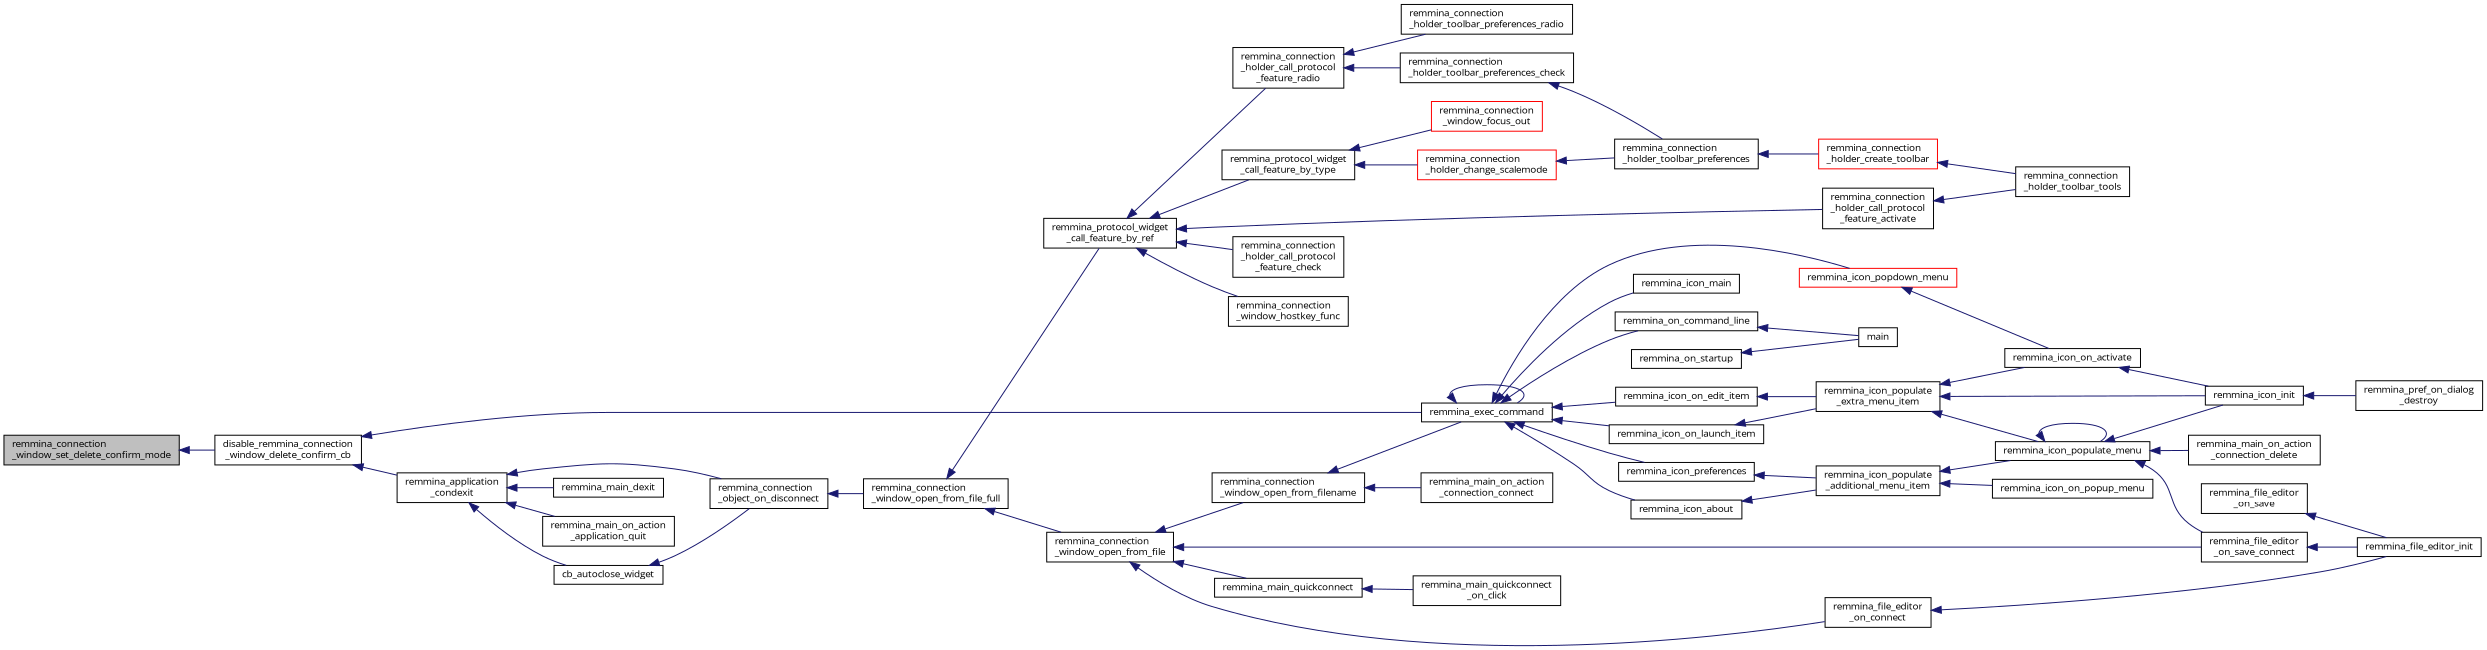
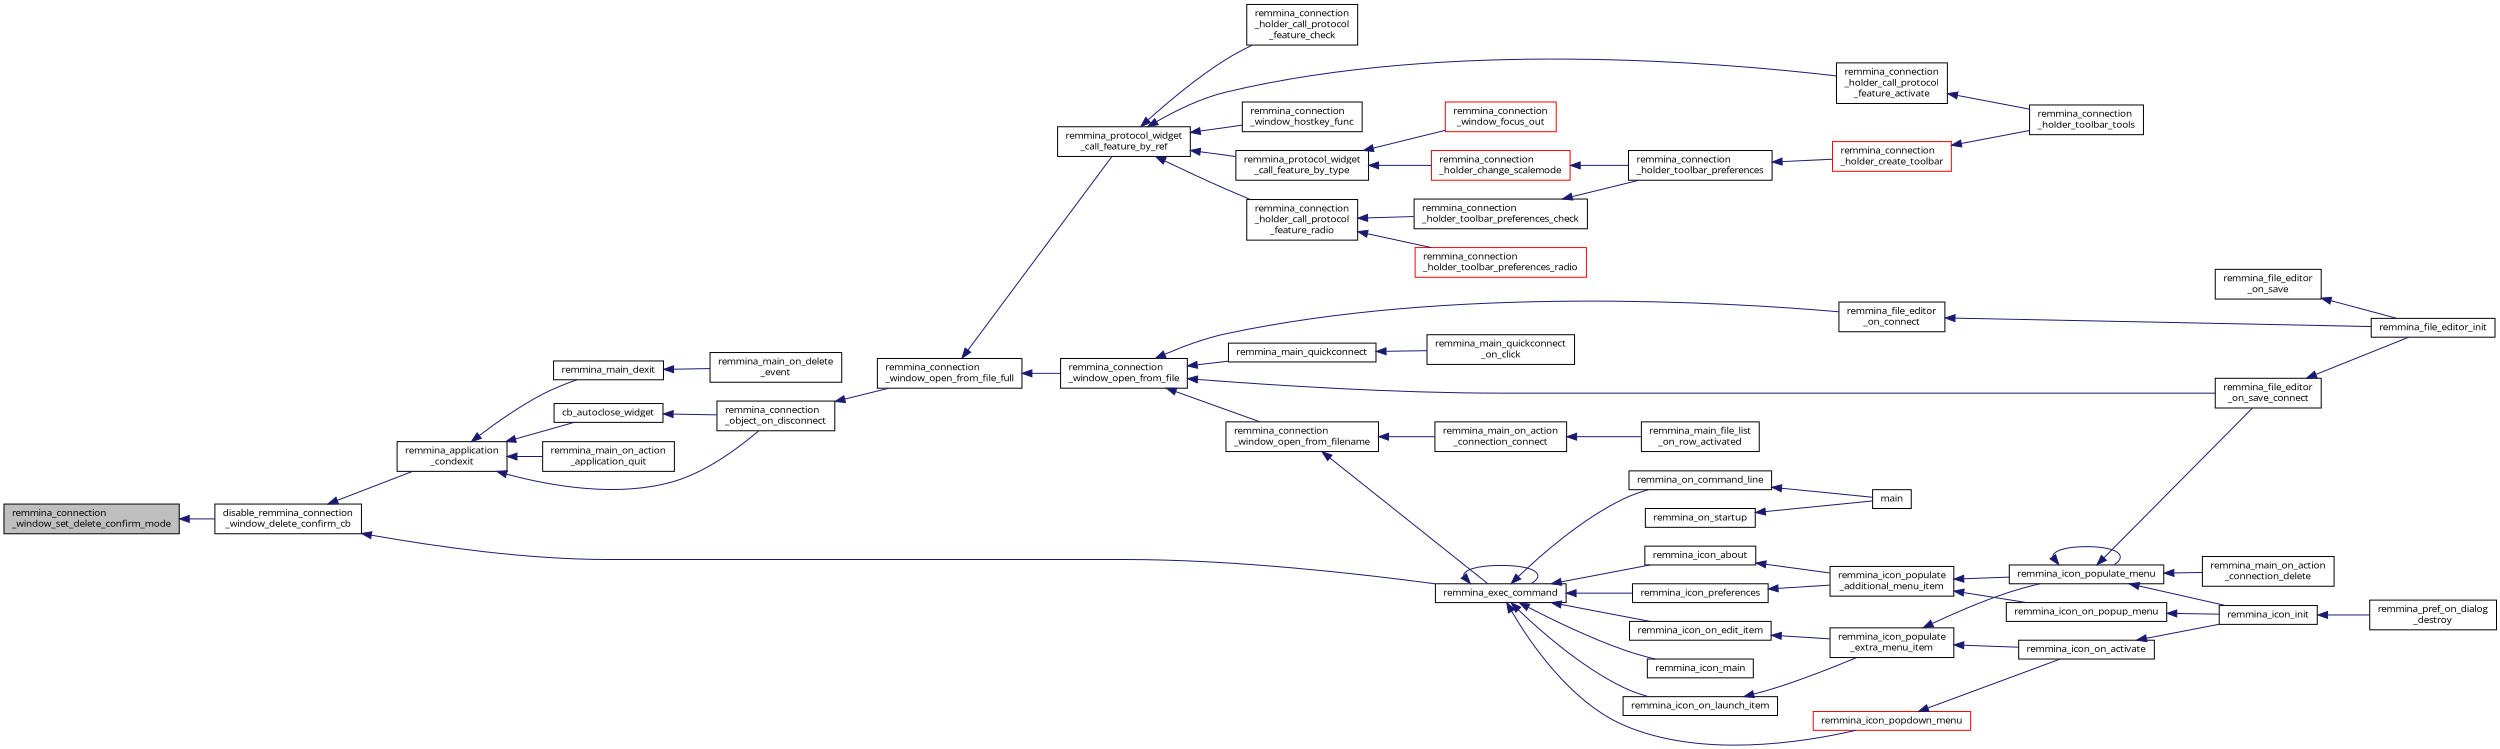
  digraph {
    fontname="Open Sans"
    rankdir=LR
    node [color=black fillcolor=white fontname="Open Sans" fontsize=10 shape=record style=filled]
    edge [color=midnightblue dir=back fontname="Open Sans" fontsize=10 labelfontname=Helvetica labelfontsize=10 style=solid]
    n1 [fillcolor=grey75 fontcolor=black height=0.2 label="remmina_connection\l_window_set_delete_confirm_mode" width=0.4]
    n2 [height=0.2 label="disable_remmina_connection\l_window_delete_confirm_cb" width=0.4]
    n3 [height=0.2 label="remmina_application\l_condexit" width=0.4]
    n4 [height=0.2 label=remmina_exec_command width=0.4]
    n5 [height=0.2 label=cb_autoclose_widget width=0.4]
    n6 [height=0.2 label="remmina_connection\l_object_on_disconnect" width=0.4]
    n7 [height=0.2 label=remmina_main_dexit width=0.4]
    n8 [height=0.2 label="remmina_main_on_action\l_application_quit" width=0.4]
    n9 [height=0.2 label=remmina_on_command_line width=0.4]
    n10 [height=0.2 label=remmina_icon_main width=0.4]
    n11 [height=0.2 label=remmina_icon_preferences width=0.4]
    n12 [height=0.2 label=remmina_icon_about width=0.4]
    n13 [height=0.2 label=remmina_icon_on_launch_item width=0.4]
    n14 [height=0.2 label=remmina_icon_on_edit_item width=0.4]
    n15 [color=red height=0.2 label=remmina_icon_popdown_menu width=0.4]
    n16 [height=0.2 label="remmina_connection\l_window_open_from_file_full" width=0.4]
+   n17 [height=0.2 label="remmina_main_on_delete\l_event" width=0.4]
    n18 [height=0.2 label="remmina_connection\l_window_open_from_file" width=0.4]
    n19 [height=0.2 label="remmina_protocol_widget\l_call_feature_by_ref" width=0.4]
    n20 [height=0.2 label="remmina_connection\l_window_open_from_filename" width=0.4]
    n21 [height=0.2 label="remmina_file_editor\l_on_save_connect" width=0.4]
    n22 [height=0.2 label="remmina_file_editor\l_on_connect" width=0.4]
    n23 [height=0.2 label=remmina_main_quickconnect width=0.4]
    n24 [height=0.2 label="remmina_connection\l_holder_call_protocol\l_feature_radio" width=0.4]
    n25 [height=0.2 label="remmina_connection\l_holder_call_protocol\l_feature_check" width=0.4]
    n26 [height=0.2 label="remmina_connection\l_holder_call_protocol\l_feature_activate" width=0.4]
    n27 [height=0.2 label="remmina_connection\l_window_hostkey_func" width=0.4]
    n28 [height=0.2 label="remmina_protocol_widget\l_call_feature_by_type" width=0.4]
    n29 [height=0.2 label="remmina_main_on_action\l_connection_connect" width=0.4]
    n30 [height=0.2 label=remmina_file_editor_init width=0.4]
    n31 [height=0.2 label="remmina_main_quickconnect\l_on_click" width=0.4]
+   n32 [height=0.2 label="remmina_main_file_list\l_on_row_activated" width=0.4]
    n33 [height=0.2 label=main width=0.4]
    n34 [height=0.2 label="remmina_icon_populate\l_additional_menu_item" width=0.4]
    n35 [height=0.2 label="remmina_icon_populate\l_extra_menu_item" width=0.4]
    n36 [height=0.2 label=remmina_icon_on_activate width=0.4]
    n37 [height=0.2 label=remmina_icon_populate_menu width=0.4]
    n38 [height=0.2 label=remmina_icon_on_popup_menu width=0.4]
    n39 [height=0.2 label=remmina_icon_init width=0.4]
    n40 [height=0.2 label="remmina_main_on_action\l_connection_delete" width=0.4]
    n41 [height=0.2 label="remmina_file_editor\l_on_save" width=0.4]
    n42 [height=0.2 label="remmina_pref_on_dialog\l_destroy" width=0.4]
    n43 [height=0.2 label=remmina_on_startup width=0.4]
-   n44 [height=0.2 label="remmina_connection\l_holder_toolbar_preferences_radio" width=0.4]
+   n44 [color=red height=0.2 label="remmina_connection\l_holder_toolbar_preferences_radio" width=0.4]
    n45 [height=0.2 label="remmina_connection\l_holder_toolbar_preferences_check" width=0.4]
    n46 [height=0.2 label="remmina_connection\l_holder_toolbar_tools" width=0.4]
    n47 [color=red height=0.2 label="remmina_connection\l_holder_change_scalemode" width=0.4]
    n48 [color=red height=0.2 label="remmina_connection\l_window_focus_out" width=0.4]
    n49 [height=0.2 label="remmina_connection\l_holder_toolbar_preferences" width=0.4]
    n50 [color=red height=0.2 label="remmina_connection\l_holder_create_toolbar" width=0.4]
    n1 -> n2
    n2 -> n3
    n2 -> n4
    n3 -> n5
    n3 -> n6
    n3 -> n7
    n3 -> n8
    n4 -> n4
    n4 -> n9
    n4 -> n10
    n4 -> n11
    n4 -> n12
    n4 -> n13
    n4 -> n14
    n4 -> n15
    n5 -> n6
    n6 -> n16
+   n7 -> n17
    n9 -> n33
    n11 -> n34
    n12 -> n34
    n13 -> n35
    n14 -> n35
    n15 -> n36
    n16 -> n18
    n16 -> n19
    n18 -> n20
    n18 -> n21
    n18 -> n22
    n18 -> n23
    n19 -> n24
    n19 -> n25
    n19 -> n26
    n19 -> n27
    n19 -> n28
    n20 -> n4
    n20 -> n29
    n21 -> n30
    n22 -> n30
    n23 -> n31
    n24 -> n44
    n24 -> n45
    n26 -> n46
    n28 -> n47
    n28 -> n48
+   n29 -> n32
    n34 -> n37
    n34 -> n38
    n35 -> n36
    n35 -> n37
    n36 -> n39
    n37 -> n21
    n37 -> n37
    n37 -> n39
    n37 -> n40
-   n35 -> n39
+   n38 -> n39
    n39 -> n42
    n41 -> n30
    n43 -> n33
    n45 -> n49
    n47 -> n49
    n49 -> n50
    n50 -> n46
  }
